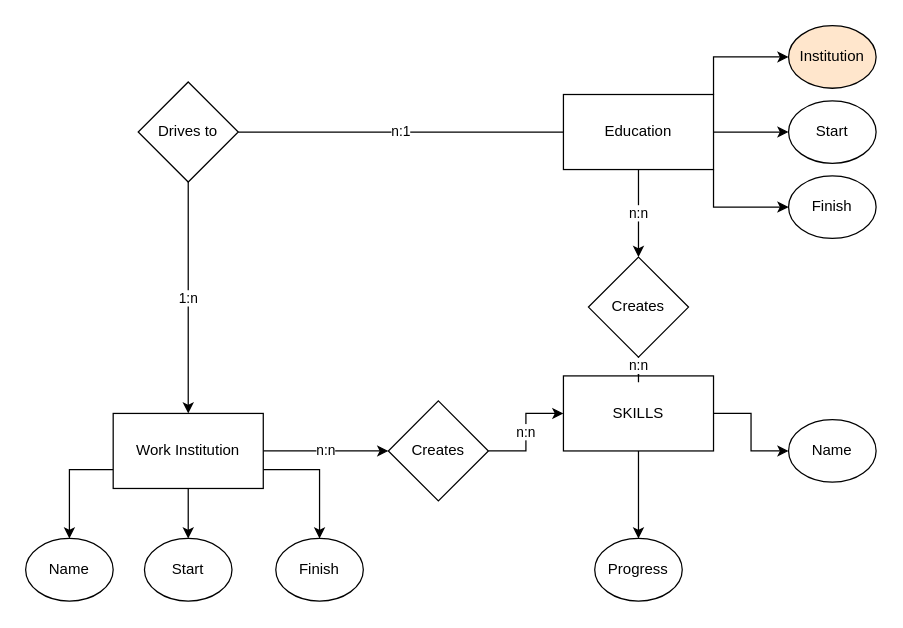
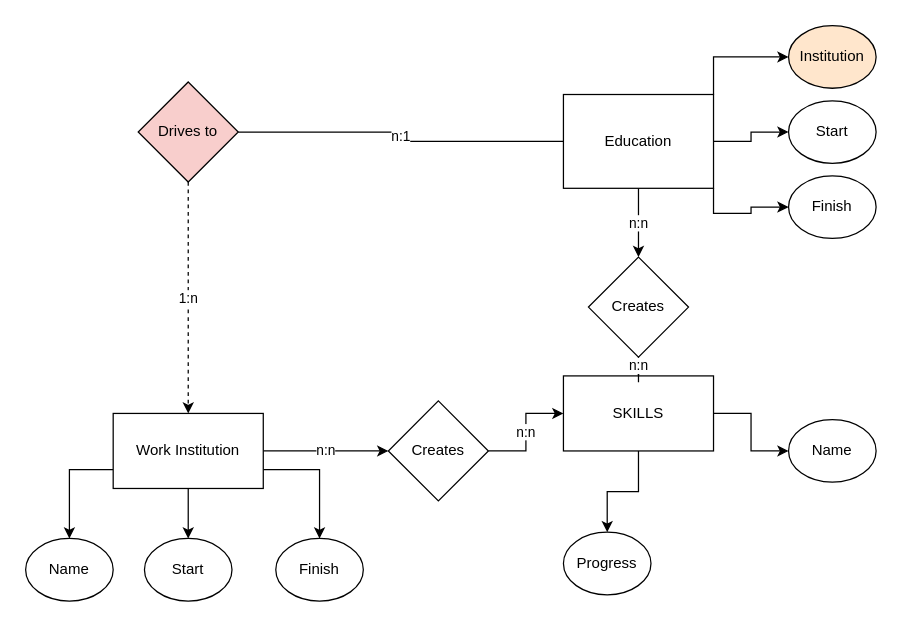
  <mxCell id="0" />
  <mxCell id="1" parent="0" />
  <mxCell id="2" value="" style="edgeStyle=orthogonalEdgeStyle;rounded=0;orthogonalLoop=1;jettySize=auto;html=1;entryX=0;entryY=0.5;entryDx=0;entryDy=0;exitX=1;exitY=0;exitDx=0;exitDy=0;" parent="1" source="6" target="9" edge="1"><mxGeometry relative="1" as="geometry" /></mxCell>
  <mxCell id="3" value="" style="edgeStyle=orthogonalEdgeStyle;rounded=0;orthogonalLoop=1;jettySize=auto;html=1;entryX=0;entryY=0.5;entryDx=0;entryDy=0;" parent="1" source="6" target="8" edge="1"><mxGeometry relative="1" as="geometry" /></mxCell>
  <mxCell id="4" value="" style="edgeStyle=orthogonalEdgeStyle;rounded=0;orthogonalLoop=1;jettySize=auto;html=1;exitX=1;exitY=1;exitDx=0;exitDy=0;entryX=0;entryY=0.5;entryDx=0;entryDy=0;" parent="1" source="6" target="7" edge="1"><mxGeometry relative="1" as="geometry" /></mxCell>
  <mxCell id="5" value="n:n" style="edgeStyle=orthogonalEdgeStyle;rounded=0;orthogonalLoop=1;jettySize=auto;html=1;" parent="1" source="6" target="29" edge="1"><mxGeometry relative="1" as="geometry" /></mxCell>
- <mxCell id="6" value="Education" style="rounded=0;whiteSpace=wrap;html=1;" parent="1" vertex="1"><mxGeometry x="450" y="75" width="120" height="60" as="geometry" /></mxCell>
+ <mxCell id="6" value="Education" style="rounded=0;whiteSpace=wrap;html=1;" parent="1" vertex="1"><mxGeometry x="450" y="75" width="120" height="75" as="geometry" /></mxCell>
  <mxCell id="7" value="Finish" style="ellipse;whiteSpace=wrap;html=1;" parent="1" vertex="1"><mxGeometry x="630" y="140" width="70" height="50" as="geometry" /></mxCell>
  <mxCell id="8" value="Start" style="ellipse;whiteSpace=wrap;html=1;" parent="1" vertex="1"><mxGeometry x="630" y="80" width="70" height="50" as="geometry" /></mxCell>
  <mxCell id="9" value="Institution" style="ellipse;whiteSpace=wrap;html=1;fillColor=#ffe6cc;" parent="1" vertex="1"><mxGeometry x="630" y="20" width="70" height="50" as="geometry" /></mxCell>
  <mxCell id="10" value="" style="edgeStyle=orthogonalEdgeStyle;rounded=0;orthogonalLoop=1;jettySize=auto;html=1;" parent="1" source="14" target="16" edge="1"><mxGeometry relative="1" as="geometry" /></mxCell>
  <mxCell id="11" value="" style="edgeStyle=orthogonalEdgeStyle;rounded=0;orthogonalLoop=1;jettySize=auto;html=1;exitX=1;exitY=0.75;exitDx=0;exitDy=0;" parent="1" source="14" target="15" edge="1"><mxGeometry relative="1" as="geometry" /></mxCell>
  <mxCell id="12" value="" style="edgeStyle=orthogonalEdgeStyle;rounded=0;orthogonalLoop=1;jettySize=auto;html=1;entryX=0.5;entryY=0;entryDx=0;entryDy=0;exitX=0;exitY=0.75;exitDx=0;exitDy=0;" parent="1" source="14" target="17" edge="1"><mxGeometry relative="1" as="geometry"><mxPoint x="80" y="360" as="sourcePoint" /><mxPoint x="50" y="420" as="targetPoint" /></mxGeometry></mxCell>
  <mxCell id="13" value="n:n" style="edgeStyle=orthogonalEdgeStyle;rounded=0;orthogonalLoop=1;jettySize=auto;html=1;" parent="1" source="14" target="27" edge="1"><mxGeometry relative="1" as="geometry" /></mxCell>
  <mxCell id="14" value="Work Institution" style="rounded=0;whiteSpace=wrap;html=1;" parent="1" vertex="1"><mxGeometry x="90" y="330" width="120" height="60" as="geometry" /></mxCell>
  <mxCell id="15" value="Finish" style="ellipse;whiteSpace=wrap;html=1;" parent="1" vertex="1"><mxGeometry x="220" y="430" width="70" height="50" as="geometry" /></mxCell>
  <mxCell id="16" value="Start" style="ellipse;whiteSpace=wrap;html=1;" parent="1" vertex="1"><mxGeometry x="115" y="430" width="70" height="50" as="geometry" /></mxCell>
  <mxCell id="17" value="Name" style="ellipse;whiteSpace=wrap;html=1;" parent="1" vertex="1"><mxGeometry x="20" y="430" width="70" height="50" as="geometry" /></mxCell>
  <mxCell id="18" value="" style="edgeStyle=orthogonalEdgeStyle;rounded=0;orthogonalLoop=1;jettySize=auto;html=1;" parent="1" source="20" target="22" edge="1"><mxGeometry relative="1" as="geometry" /></mxCell>
  <mxCell id="19" value="" style="edgeStyle=orthogonalEdgeStyle;rounded=0;orthogonalLoop=1;jettySize=auto;html=1;" parent="1" source="20" target="21" edge="1"><mxGeometry relative="1" as="geometry" /></mxCell>
  <mxCell id="20" value="SKILLS" style="rounded=0;whiteSpace=wrap;html=1;" parent="1" vertex="1"><mxGeometry x="450" y="300" width="120" height="60" as="geometry" /></mxCell>
- <mxCell id="21" value="Progress" style="ellipse;whiteSpace=wrap;html=1;" parent="1" vertex="1"><mxGeometry x="475" y="430" width="70" height="50" as="geometry" /></mxCell>
+ <mxCell id="21" value="Progress" style="ellipse;whiteSpace=wrap;html=1;" parent="1" vertex="1"><mxGeometry x="450" y="425" width="70" height="50" as="geometry" /></mxCell>
  <mxCell id="22" value="Name" style="ellipse;whiteSpace=wrap;html=1;" parent="1" vertex="1"><mxGeometry x="630" y="335" width="70" height="50" as="geometry" /></mxCell>
  <mxCell id="23" value="n:1" style="edgeStyle=orthogonalEdgeStyle;rounded=0;orthogonalLoop=1;jettySize=auto;html=1;entryX=1;entryY=0.5;entryDx=0;entryDy=0;endArrow=none;" parent="1" source="6" target="25" edge="1"><mxGeometry relative="1" as="geometry"><mxPoint x="330" y="105" as="sourcePoint" /><mxPoint x="150" y="220" as="targetPoint" /></mxGeometry></mxCell>
- <mxCell id="24" value="1:n" style="edgeStyle=orthogonalEdgeStyle;rounded=0;orthogonalLoop=1;jettySize=auto;html=1;" parent="1" source="25" target="14" edge="1"><mxGeometry relative="1" as="geometry" /></mxCell>
- <mxCell id="25" value="Drives to" style="rhombus;whiteSpace=wrap;html=1;rounded=0;" parent="1" vertex="1"><mxGeometry x="110" y="65" width="80" height="80" as="geometry" /></mxCell>
+ <mxCell id="24" value="1:n" style="edgeStyle=orthogonalEdgeStyle;rounded=0;orthogonalLoop=1;jettySize=auto;html=1;dashed=1;" parent="1" source="25" target="14" edge="1"><mxGeometry relative="1" as="geometry" /></mxCell>
+ <mxCell id="25" value="Drives to" style="rhombus;whiteSpace=wrap;html=1;rounded=0;fillColor=#f8cecc;" parent="1" vertex="1"><mxGeometry x="110" y="65" width="80" height="80" as="geometry" /></mxCell>
  <mxCell id="26" value="n:n" style="edgeStyle=orthogonalEdgeStyle;rounded=0;orthogonalLoop=1;jettySize=auto;html=1;" parent="1" source="27" target="20" edge="1"><mxGeometry relative="1" as="geometry" /></mxCell>
  <mxCell id="27" value="Creates" style="rhombus;whiteSpace=wrap;html=1;rounded=0;" parent="1" vertex="1"><mxGeometry x="310" y="320" width="80" height="80" as="geometry" /></mxCell>
  <mxCell id="28" value="n:n" style="edgeStyle=orthogonalEdgeStyle;rounded=0;orthogonalLoop=1;jettySize=auto;html=1;" parent="1" source="29" target="20" edge="1"><mxGeometry relative="1" as="geometry" /></mxCell>
  <mxCell id="29" value="Creates" style="rhombus;whiteSpace=wrap;html=1;rounded=0;" parent="1" vertex="1"><mxGeometry x="470" y="205" width="80" height="80" as="geometry" /></mxCell>
